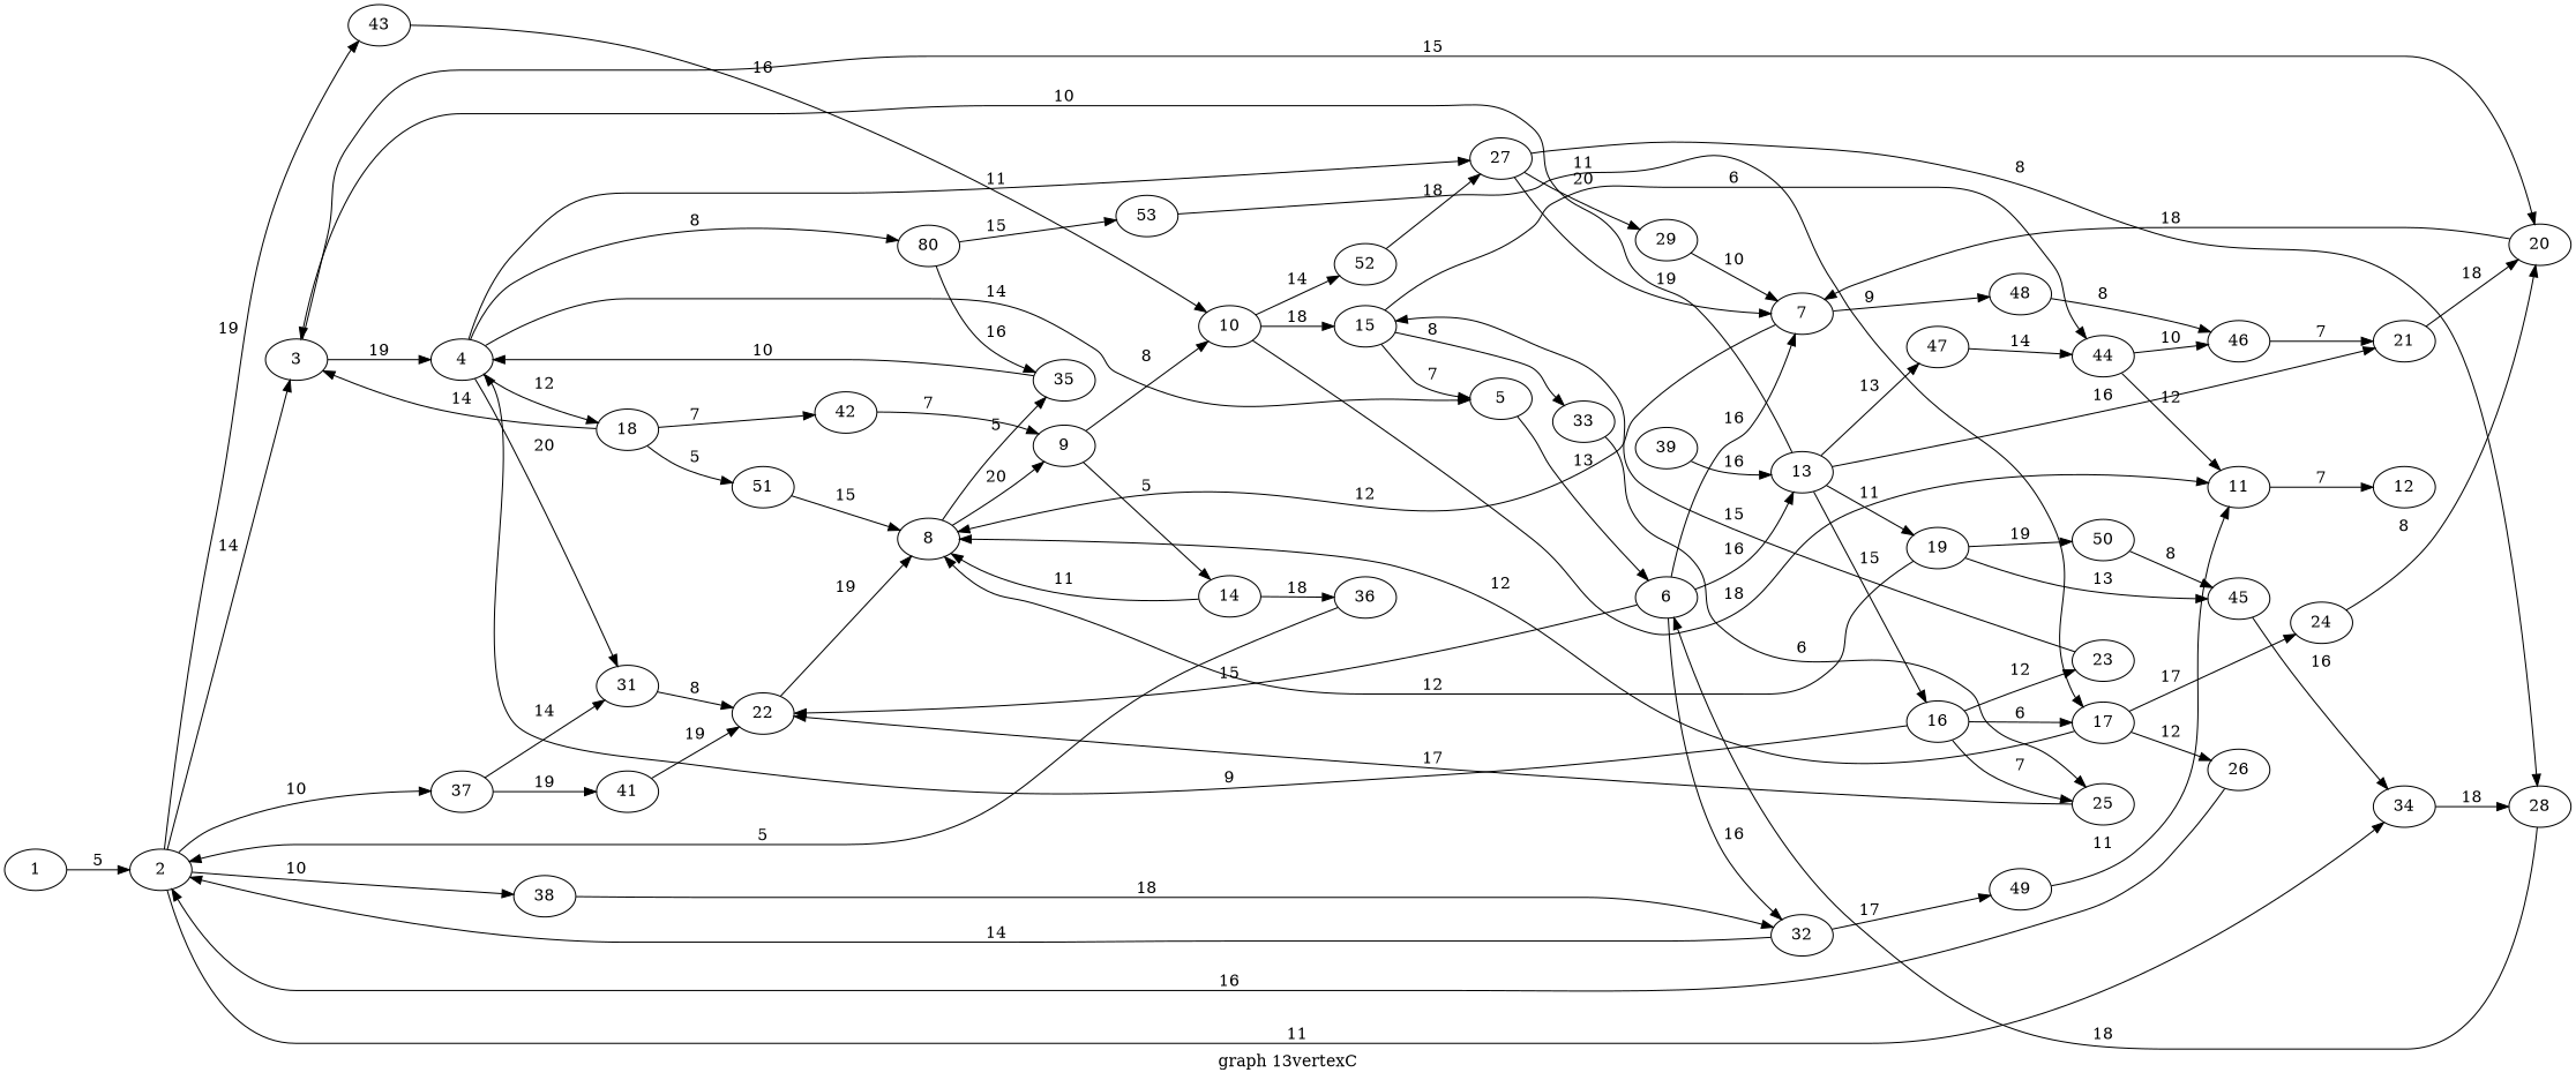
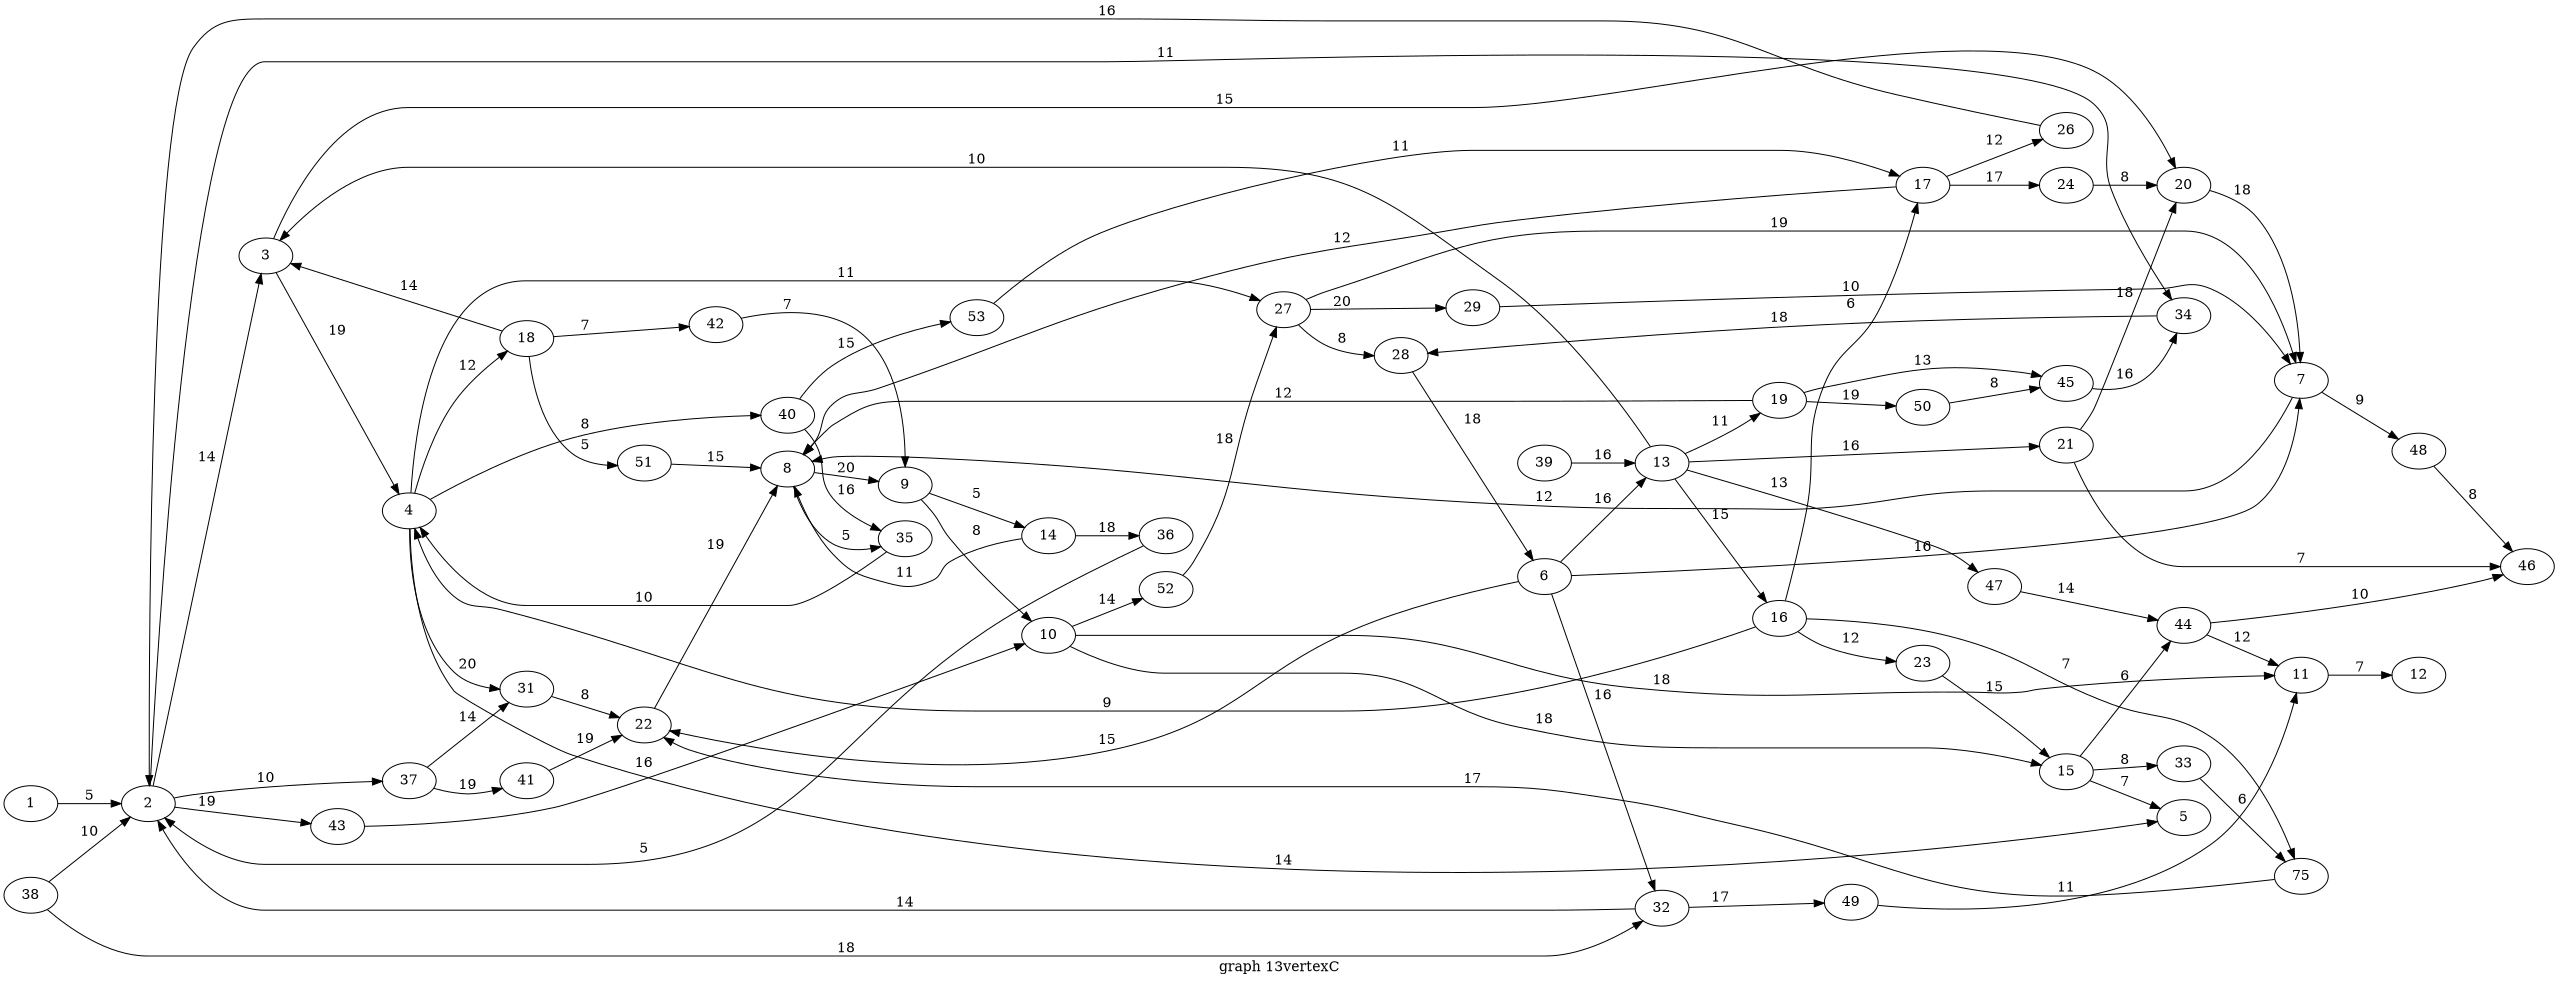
  digraph {
    label="graph 13vertexC"
    rankdir=LR
    1
    2
    3
    34
    37
    38
    43
    4
    20
    28
    31
    41
    32
    10
    5
    18
    27
-   40 [label=80]
+   40
    7
    6
    42
    51
    29
    22
    35
    53
    13
    8
    48
    16
    19
    21
    47
    49
    9
    46
    14
    11
    15
    52
    36
    12
    33
    44
    17
    23
-   25
+   25 [label=75]
    45
    50
    24
    26
    39
    1 -> 2 [label=" 5 "]
    2 -> 3 [label=" 14 "]
    2 -> 34 [label=" 11 "]
    2 -> 37 [label=" 10 "]
-   2 -> 38 [label=" 10 "]
+   38 -> 2 [label=" 10 "]
    2 -> 43 [label=" 19 "]
    3 -> 4 [label=" 19 "]
    3 -> 20 [label=" 15 "]
    34 -> 28 [label=" 18 "]
    37 -> 31 [label=" 14 "]
    37 -> 41 [label=" 19 "]
    38 -> 32 [label=" 18 "]
    43 -> 10 [label=" 16 "]
    4 -> 31 [label=" 20 "]
    4 -> 5 [label=" 14 "]
    4 -> 18 [label=" 12 "]
    4 -> 27 [label=" 11 "]
    4 -> 40 [label=" 8 "]
    20 -> 7 [label=" 18 "]
    28 -> 6 [label=" 18 "]
    31 -> 22 [label=" 8 "]
    41 -> 22 [label=" 19 "]
    32 -> 2 [label=" 14 "]
    32 -> 49 [label=" 17 "]
    10 -> 11 [label=" 18 "]
    10 -> 15 [label=" 18 "]
    10 -> 52 [label=" 14 "]
-   5 -> 6 [label=" 13 "]
    18 -> 3 [label=" 14 "]
    18 -> 42 [label=" 7 "]
    18 -> 51 [label=" 5 "]
    27 -> 28 [label=" 8 "]
    27 -> 7 [label=" 19 "]
    27 -> 29 [label=" 20 "]
    40 -> 35 [label=" 16 "]
    40 -> 53 [label=" 15 "]
    7 -> 8 [label=" 12 "]
    7 -> 48 [label=" 9 "]
    6 -> 32 [label=" 16 "]
    6 -> 7 [label=" 16 "]
    6 -> 22 [label=" 15 "]
    6 -> 13 [label=" 16 "]
    42 -> 9 [label=" 7 "]
    51 -> 8 [label=" 15 "]
    29 -> 7 [label=" 10 "]
    22 -> 8 [label=" 19 "]
    35 -> 4 [label=" 10 "]
    53 -> 17 [label=" 11 "]
    13 -> 3 [label=" 10 "]
    13 -> 16 [label=" 15 "]
    13 -> 19 [label=" 11 "]
    13 -> 21 [label=" 16 "]
    13 -> 47 [label=" 13 "]
    8 -> 35 [label=" 5 "]
    8 -> 9 [label=" 20 "]
    48 -> 46 [label=" 8 "]
    16 -> 4 [label=" 9 "]
    16 -> 17 [label=" 6 "]
    16 -> 23 [label=" 12 "]
    16 -> 25 [label=" 7 "]
    19 -> 8 [label=" 12 "]
    19 -> 45 [label=" 13 "]
    19 -> 50 [label=" 19 "]
    21 -> 20 [label=" 18 "]
    47 -> 44 [label=" 14 "]
    49 -> 11 [label=" 11 "]
    9 -> 10 [label=" 8 "]
    9 -> 14 [label=" 5 "]
-   46 -> 21 [label=" 7 "]
+   21 -> 46 [label=" 7 "]
    14 -> 8 [label=" 11 "]
    14 -> 36 [label=" 18 "]
    11 -> 12 [label=" 7 "]
    15 -> 5 [label=" 7 "]
    15 -> 33 [label=" 8 "]
    15 -> 44 [label=" 6 "]
    52 -> 27 [label=" 18 "]
    36 -> 2 [label=" 5 "]
    33 -> 25 [label=" 6 "]
    44 -> 46 [label=" 10 "]
    44 -> 11 [label=" 12 "]
    17 -> 8 [label=" 12 "]
    17 -> 24 [label=" 17 "]
    17 -> 26 [label=" 12 "]
    23 -> 15 [label=" 15 "]
    25 -> 22 [label=" 17 "]
    45 -> 34 [label=" 16 "]
    50 -> 45 [label=" 8 "]
    24 -> 20 [label=" 8 "]
    26 -> 2 [label=" 16 "]
    39 -> 13 [label=" 16 "]
  }
